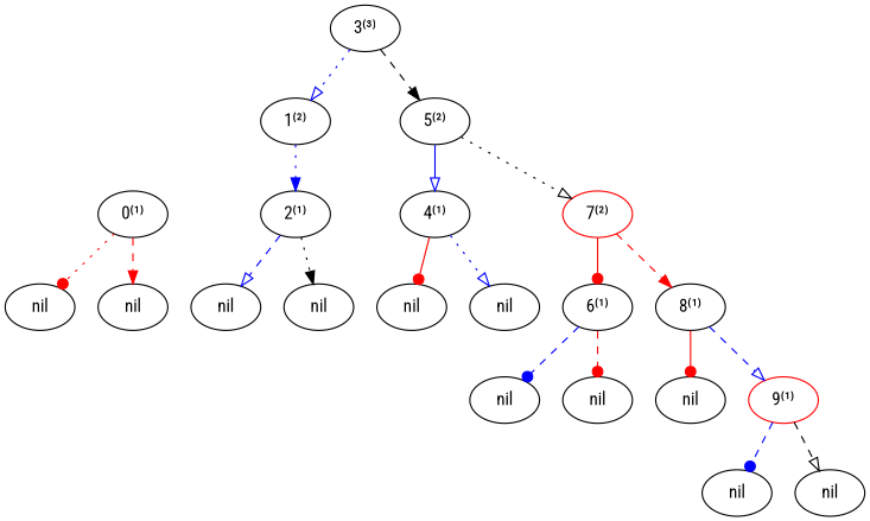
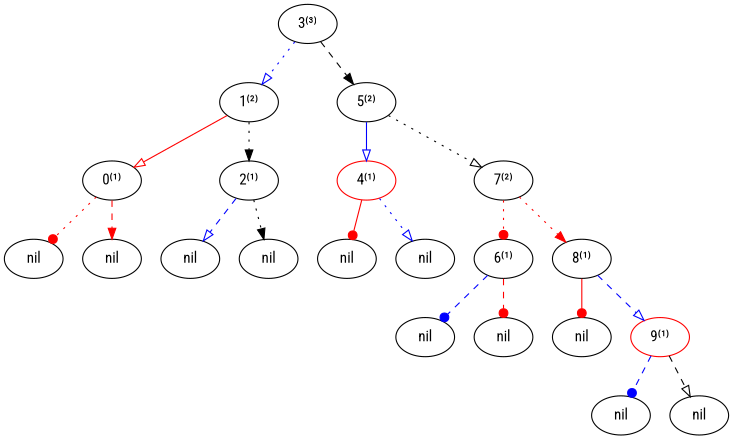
  digraph {
    fontname="Roboto Condensed"
    node [fontname="Roboto Condensed"]
    edge [arrowhead=onormal color=red fontname="Roboto Condensed" style=dashed]
    n1 [label="3⁽³⁾"]
    n2 [label="1⁽²⁾"]
    n3 [label="5⁽²⁾"]
    n4 [label="0⁽¹⁾"]
    n5 [label="2⁽¹⁾"]
-   n6 [label="4⁽¹⁾"]
-   n7 [color=red label="7⁽²⁾"]
+   n6 [label="4⁽¹⁾" color=red]
+   n7 [color=black label="7⁽²⁾"]
    n8 [label=nil]
    n9 [label=nil]
    n10 [label=nil]
    n11 [label=nil]
    n12 [label=nil]
    n13 [label=nil]
    n14 [label="6⁽¹⁾"]
    n15 [label="8⁽¹⁾"]
    n16 [label=nil]
    n17 [label=nil]
    n18 [label=nil]
    n19 [color=red label="9⁽¹⁾"]
    n20 [label=nil]
    n21 [label=nil]
    n1 -> n2 [color=blue style=dotted]
    n1 -> n3 [arrowhead=normal color=black]
-   n2 -> n5 [arrowhead=normal color=blue style=dotted]
+   n2 -> n4 [style=solid]
+   n2 -> n5 [arrowhead=normal color=black style=dotted]
    n3 -> n6 [color=blue style=solid]
    n3 -> n7 [color=black style=dotted]
    n4 -> n8 [arrowhead=dot style=dotted]
    n4 -> n9 [arrowhead=normal]
    n5 -> n10 [color=blue]
    n5 -> n11 [arrowhead=normal color=black style=dotted]
    n6 -> n12 [arrowhead=dot style=solid]
    n6 -> n13 [color=blue style=dotted]
-   n7 -> n14 [arrowhead=dot style=solid]
-   n7 -> n15 [arrowhead=normal]
+   n7 -> n14 [arrowhead=dot style=dotted]
+   n7 -> n15 [arrowhead=normal style=dotted]
    n14 -> n16 [arrowhead=dot color=blue]
    n14 -> n17 [arrowhead=dot]
    n15 -> n18 [arrowhead=dot style=solid]
    n15 -> n19 [color=blue]
    n19 -> n20 [arrowhead=dot color=blue]
    n19 -> n21 [color=black]
  }
